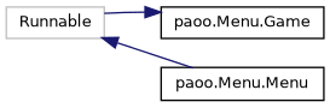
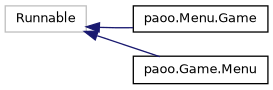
  digraph {
    rankdir=LR
    node [color=black fillcolor=white fontname=Helvetica fontsize=10 shape=record style=filled]
    edge [color=midnightblue dir=back fontname=Helvetica fontsize=10 labelfontname=Helvetica labelfontsize=10 style=solid]
    n1 [color=grey75 height=0.2 label=Runnable width=0.4]
    n2 [height=0.2 label="paoo.Menu.Game" width=0.4]
-   n3 [height=0.2 label="paoo.Menu.Menu" width=0.4]
-   n2 -> n1
+   n3 [height=0.2 label="paoo.Game.Menu" width=0.4]
+   n1 -> n2
    n1 -> n3
  }
